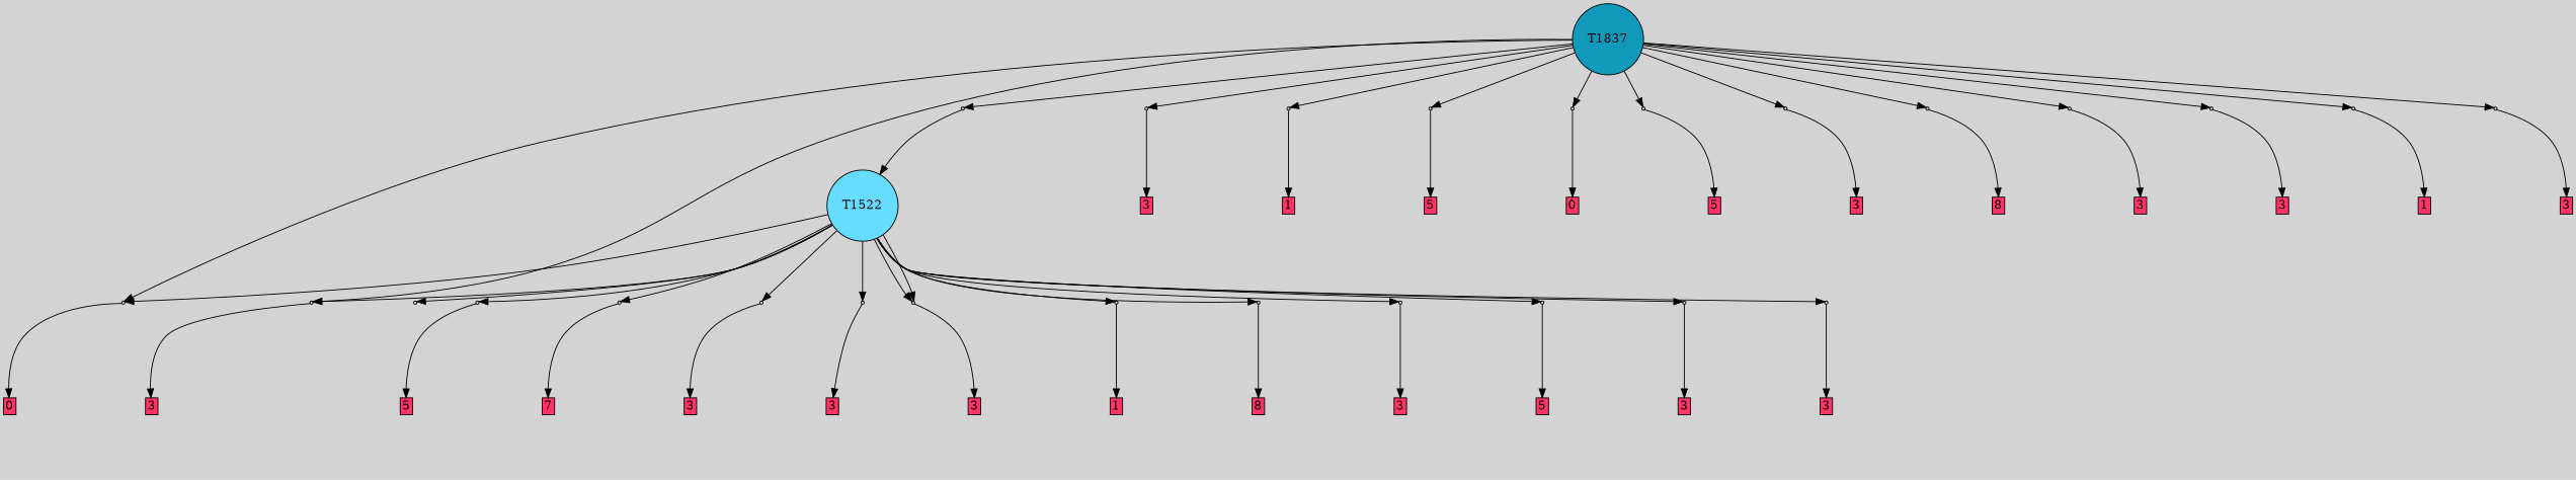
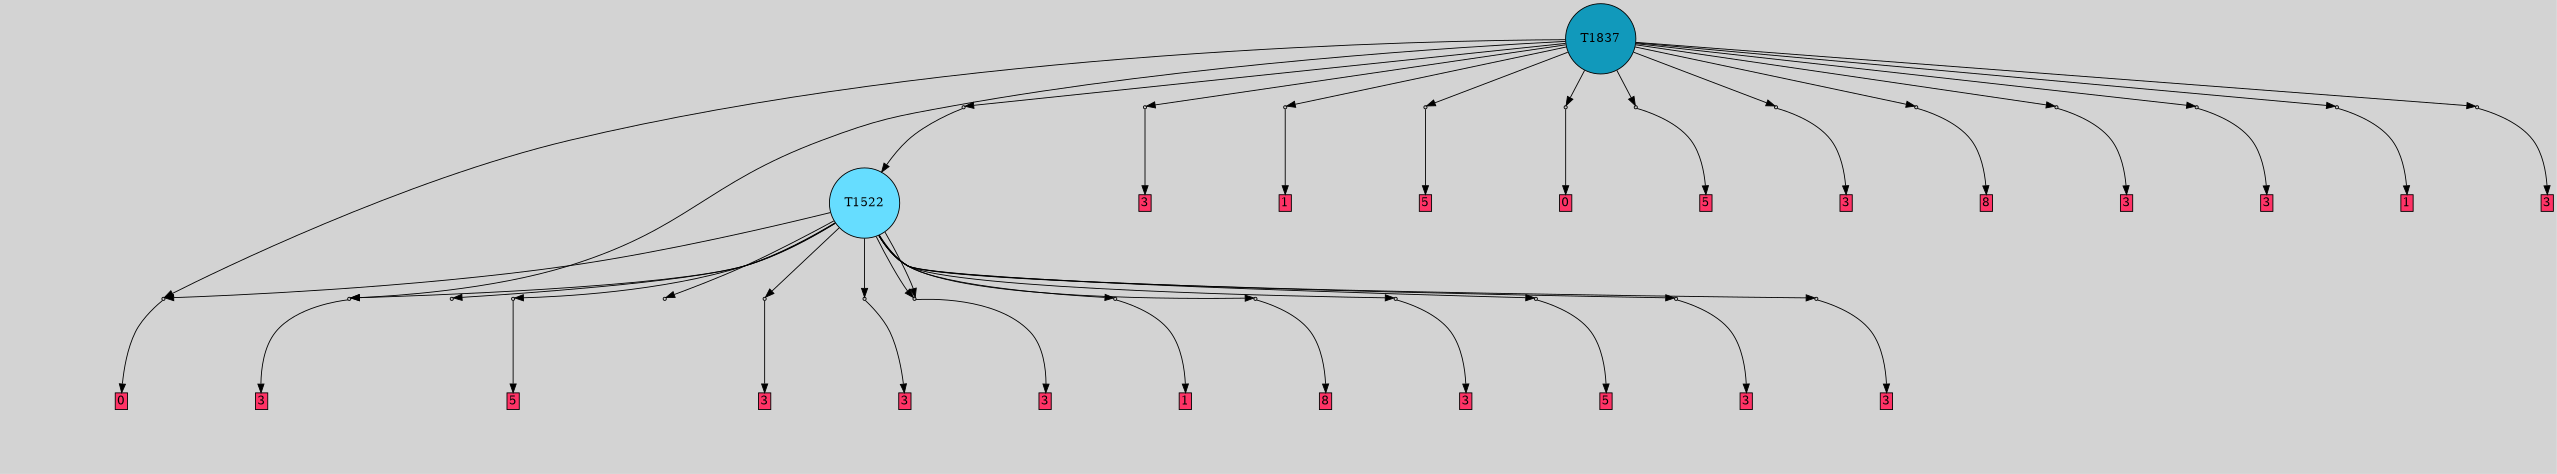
  digraph {
    bgcolor=lightgray
    node [shape=box style=filled]
    T1837 [fillcolor="#1199bb" shape=circle]
    P17266 [fillcolor="#cccccc" shape=point]
    P17274 [fillcolor="#cccccc" shape=point]
    P17280 [fillcolor="#cccccc" shape=point]
    P17281 [fillcolor="#cccccc" shape=point]
    P17282 [fillcolor="#cccccc" shape=point]
    P17283 [fillcolor="#cccccc" shape=point]
    P17284 [fillcolor="#cccccc" shape=point]
    P17285 [fillcolor="#cccccc" shape=point]
    P17286 [fillcolor="#cccccc" shape=point]
    P17287 [fillcolor="#cccccc" shape=point]
    P17288 [fillcolor="#cccccc" shape=point]
    P17289 [fillcolor="#cccccc" shape=point]
    P17290 [fillcolor="#cccccc" shape=point]
    P17291 [fillcolor="#cccccc" shape=point]
    T1522 [fillcolor="#66ddff" shape=circle]
    P17267 [fillcolor="#cccccc" shape=point]
    P17268 [fillcolor="#cccccc" shape=point]
    P17269 [fillcolor="#cccccc" shape=point]
    P17270 [fillcolor="#cccccc" shape=point]
    P17271 [fillcolor="#cccccc" shape=point]
    P17272 [fillcolor="#cccccc" shape=point]
    P17273 [fillcolor="#cccccc" shape=point]
    P17275 [fillcolor="#cccccc" shape=point]
    P17276 [fillcolor="#cccccc" shape=point]
    P17277 [fillcolor="#cccccc" shape=point]
    P17278 [fillcolor="#cccccc" shape=point]
    P17279 [fillcolor="#cccccc" shape=point]
    n29 [label="1|7&2|3#1|4&#92;n0|2&4|4#4|0&#92;n0|2&1|1#3|6&#92;n6|4&2|2#4|1&#92;n0|6&1|0#4|4&#92;n4|0&1|3#2|3&#92;n1|5&1|7#4|6&#92;n2|0&1|0#2|4&#92;n3|3&2|1#4|7&#92;n" style=invis]
    n30 [fillcolor="#ff3366" height=0 label=0 margin=0.03 width=0]
    n31 [label="4|1&4|0#3|1&#92;n2|1&3|7#2|0&#92;n0|0&4|2#3|1&#92;n" style=invis]
    n32 [fillcolor="#ff3366" height=0 label=1 margin=0.03 width=0]
    n33 [label="1|7&1|1#4|3&#92;n7|7&2|2#2|2&#92;n5|6&0|2#0|0&#92;n5|3&0|0#1|7&#92;n0|1&3|3#2|5&#92;n5|1&2|6#1|0&#92;n3|0&4|7#4|6&#92;n" style=invis]
    n34 [fillcolor="#ff3366" height=0 label=8 margin=0.03 width=0]
    n35 [label="7|1&2|2#0|4&#92;n1|0&2|2#2|6&#92;n" style=invis]
    n36 [fillcolor="#ff3366" height=0 label=3 margin=0.03 width=0]
    n37 [label="2|5&2|1#0|0&#92;n1|3&2|6#4|2&#92;n0|6&0|3#4|7&#92;n0|0&3|6#4|0&#92;n8|1&2|2#3|2&#92;n6|7&3|3#3|7&#92;n1|2&1|6#4|3&#92;n2|6&4|3#2|3&#92;n4|2&4|5#3|5&#92;n4|0&2|7#2|1&#92;n" style=invis]
    n38 [fillcolor="#ff3366" height=0 label=5 margin=0.03 width=0]
    n39 [label="6|7&2|4#1|3&#92;n8|0&2|2#4|0&#92;n" style=invis]
    n40 [fillcolor="#ff3366" height=0 label=3 margin=0.03 width=0]
    n41 [label="8|6&3|6#2|1&#92;n1|2&2|7#1|6&#92;n4|3&1|0#4|6&#92;n4|4&4|3#1|5&#92;n0|6&2|4#0|7&#92;n8|4&3|2#0|6&#92;n7|3&4|3#2|2&#92;n1|1&4|3#3|2&#92;n8|7&3|0#4|6&#92;n0|0&4|5#0|5&#92;n" style=invis]
    n42 [fillcolor="#ff3366" height=0 label=3 margin=0.03 width=0]
    n43 [label="3|2&1|3#1|0&#92;n3|0&1|7#1|5&#92;n8|3&1|2#2|6&#92;n2|1&2|3#1|3&#92;n0|3&0|6#3|3&#92;n0|6&3|1#1|4&#92;n" style=invis]
    n44 [label="8|5&1|7#2|2&#92;n8|0&2|2#4|0&#92;n" style=invis]
    n45 [fillcolor="#ff3366" height=0 label=3 margin=0.03 width=0]
    n46 [label="0|2&1|2#4|4&#92;n2|0&3|6#2|4&#92;n8|7&2|2#1|6&#92;n" style=invis]
    n47 [fillcolor="#ff3366" height=0 label=5 margin=0.03 width=0]
    n48 [label="5|2&2|5#2|7&#92;n1|0&0|7#2|1&#92;n4|6&2|7#1|2&#92;n4|0&0|3#2|5&#92;n6|3&2|7#3|5&#92;n" style=invis]
-   n49 [fillcolor="#ff3366" height=0 label=7 margin=0.03 width=0]
    n50 [label="0|4&0|1#4|1&#92;n7|0&0|5#4|5&#92;n4|6&3|5#2|4&#92;n0|2&3|2#2|3&#92;n0|5&1|4#2|1&#92;n" style=invis]
    n51 [fillcolor="#ff3366" height=0 label=3 margin=0.03 width=0]
    n52 [label="1|0&2|5#1|2&#92;n8|2&0|0#0|0&#92;n" style=invis]
    n53 [fillcolor="#ff3366" height=0 label=3 margin=0.03 width=0]
    n54 [label="8|0&2|2#1|6&#92;n" style=invis]
    n55 [fillcolor="#ff3366" height=0 label=3 margin=0.03 width=0]
    n56 [label="0|0&4|2#3|1&#92;n4|1&4|0#3|1&#92;n3|7&0|4#2|3&#92;n" style=invis]
    n57 [label="0|4&2|2#1|3&#92;n7|1&2|2#0|4&#92;n1|0&1|2#1|6&#92;n" style=invis]
    n58 [fillcolor="#ff3366" height=0 label=3 margin=0.03 width=0]
    n59 [label="5|2&4|4#2|3&#92;n0|3&0|1#2|1&#92;n6|5&0|7#4|1&#92;n5|7&1|2#2|7&#92;n0|0&2|3#3|7&#92;n8|7&4|7#0|2&#92;n0|4&2|3#3|3&#92;n0|2&3|0#0|2&#92;n" style=invis]
    n60 [fillcolor="#ff3366" height=0 label=1 margin=0.03 width=0]
    n61 [label="6|7&2|3#4|0&#92;n6|4&1|3#4|7&#92;n" style=invis]
    n62 [fillcolor="#ff3366" height=0 label=5 margin=0.03 width=0]
    n63 [label="1|7&2|3#1|4&#92;n6|1&1|6#2|1&#92;n0|2&4|4#4|0&#92;n0|2&0|1#3|6&#92;n3|3&2|1#4|7&#92;n4|0&1|3#2|3&#92;n4|1&0|3#2|7&#92;n6|4&2|2#4|1&#92;n1|5&1|7#4|6&#92;n" style=invis]
    n64 [fillcolor="#ff3366" height=0 label=0 margin=0.03 width=0]
    n65 [label="0|1&1|3#1|2&#92;n7|0&1|7#4|0&#92;n" style=invis]
    n66 [fillcolor="#ff3366" height=0 label=5 margin=0.03 width=0]
    n67 [label="3|0&4|7#2|5&#92;n" style=invis]
    n68 [fillcolor="#ff3366" height=0 label=3 margin=0.03 width=0]
    n69 [label="2|3&0|3#3|3&#92;n5|0&3|7#0|5&#92;n7|7&3|0#4|4&#92;n7|4&2|2#4|1&#92;n" style=invis]
    n70 [fillcolor="#ff3366" height=0 label=8 margin=0.03 width=0]
    n71 [label="7|0&4|4#1|6&#92;n5|5&0|1#1|2&#92;n6|3&3|2#1|6&#92;n" style=invis]
    n72 [fillcolor="#ff3366" height=0 label=3 margin=0.03 width=0]
    n73 [label="0|7&1|6#2|1&#92;n0|2&3|2#2|3&#92;n" style=invis]
    n74 [fillcolor="#ff3366" height=0 label=3 margin=0.03 width=0]
    n75 [label="6|4&0|7#4|1&#92;n3|5&2|1#2|5&#92;n4|3&0|7#3|5&#92;n1|2&4|3#2|2&#92;n0|5&4|3#3|3&#92;n5|7&1|1#4|1&#92;n8|1&4|7#2|2&#92;n3|0&3|4#2|0&#92;n" style=invis]
    n76 [fillcolor="#ff3366" height=0 label=1 margin=0.03 width=0]
    n77 [label="3|3&3|2#4|2&#92;n6|0&3|7#0|4&#92;n1|2&2|2#3|3&#92;n" style=invis]
    n78 [fillcolor="#ff3366" height=0 label=3 margin=0.03 width=0]
    subgraph sub_1 {
      rank=same
      T1837
    }
    T1837 -> P17266
    T1837 -> P17274
    T1837 -> P17280
    T1837 -> P17281
    T1837 -> P17282
    T1837 -> P17283
    T1837 -> P17284
    T1837 -> P17285
    T1837 -> P17286
    T1837 -> P17287
    T1837 -> P17288
    T1837 -> P17289
    T1837 -> P17290
    T1837 -> P17291
    P17266 -> n29 [style=invis]
    P17266 -> n30
    P17274 -> n44 [style=invis]
    P17274 -> n45
    P17280 -> T1522
    P17280 -> n56 [style=invis]
    P17281 -> n57 [style=invis]
    P17281 -> n58
    P17282 -> n59 [style=invis]
    P17282 -> n60
    P17283 -> n61 [style=invis]
    P17283 -> n62
    P17284 -> n63 [style=invis]
    P17284 -> n64
    P17285 -> n65 [style=invis]
    P17285 -> n66
    P17286 -> n67 [style=invis]
    P17286 -> n68
    P17287 -> n69 [style=invis]
    P17287 -> n70
    P17288 -> n71 [style=invis]
    P17288 -> n72
    P17289 -> n73 [style=invis]
    P17289 -> n74
    P17290 -> n75 [style=invis]
    P17290 -> n76
    P17291 -> n77 [style=invis]
    P17291 -> n78
    T1522 -> P17266
    T1522 -> P17274
    T1522 -> P17267
    T1522 -> P17268
    T1522 -> P17269
    T1522 -> P17270
    T1522 -> P17271
    T1522 -> P17272
    T1522 -> P17273
    T1522 -> P17275
    T1522 -> P17276
    T1522 -> P17277
    T1522 -> P17278
    T1522 -> P17279
    T1522 -> P17279
    P17267 -> n31 [style=invis]
    P17267 -> n32
    P17268 -> n33 [style=invis]
    P17268 -> n34
    P17269 -> n35 [style=invis]
    P17269 -> n36
    P17270 -> n37 [style=invis]
    P17270 -> n38
    P17271 -> n39 [style=invis]
    P17271 -> n40
    P17272 -> n41 [style=invis]
    P17272 -> n42
    P17273 -> n43 [style=invis]
    P17275 -> n46 [style=invis]
    P17275 -> n47
    P17276 -> n48 [style=invis]
-   P17276 -> n49
    P17277 -> n50 [style=invis]
    P17277 -> n51
    P17278 -> n52 [style=invis]
    P17278 -> n53
    P17279 -> n54 [style=invis]
    P17279 -> n55
  }
